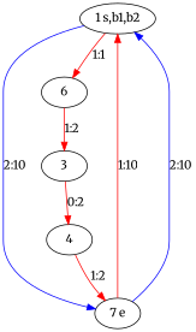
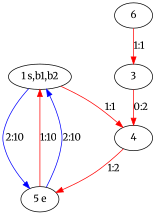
  digraph {
    fontname=Merriweather
    node [fontname=Merriweather]
    edge [color=red fontname=Merriweather weight=10]
    n1 [label="1 s,b1,b2"]
-   n2 [label="7 e"]
+   n2 [label="5 e"]
    n3 [label=6]
    n4 [label=3]
    n5 [label=4]
    n1 -> n2 [color=blue label="2:10"]
-   n1 -> n3 [label="1:1" weight=1]
+   n1 -> n5 [label="1:1" weight=1]
    n2 -> n1 [label="1:10"]
    n2 -> n1 [color=blue label="2:10"]
-   n3 -> n4 [label="1:2" weight=2]
+   n3 -> n4 [label="1:1" weight=2]
    n4 -> n5 [label="0:2" weight=2]
    n5 -> n2 [label="1:2" weight=2]
  }
